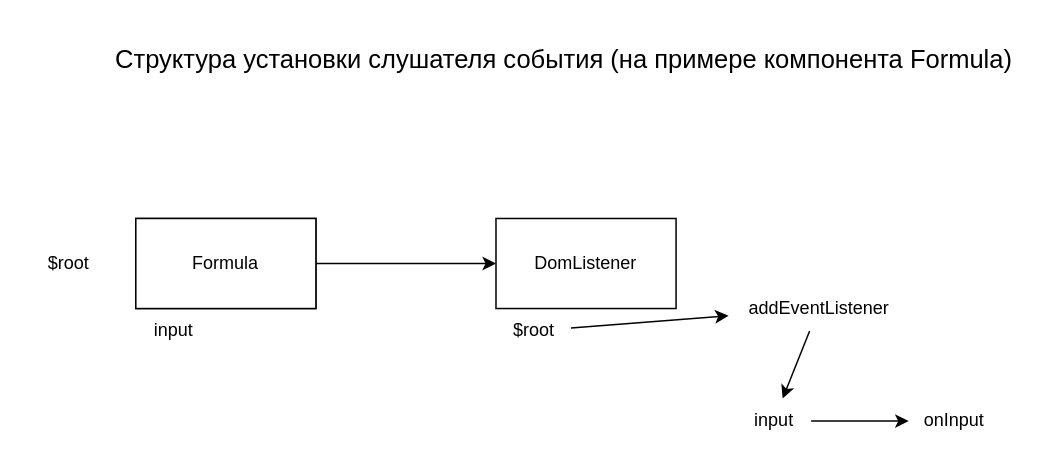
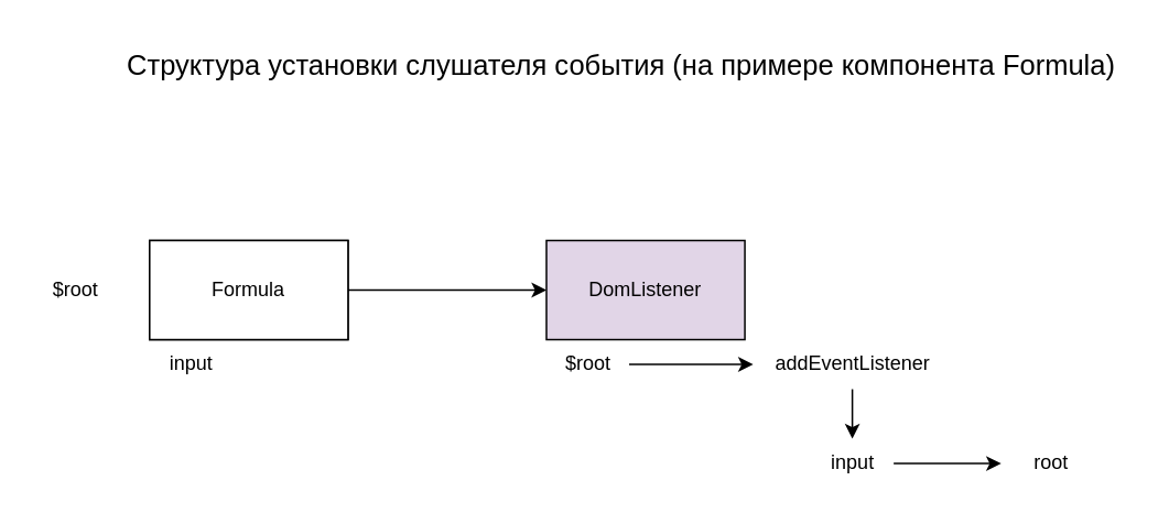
  <mxCell id="0" />
  <mxCell id="1" parent="0" />
  <mxCell id="2" value="Formula" style="rounded=0;whiteSpace=wrap;html=1;" vertex="1" parent="1"><mxGeometry x="90" y="145" width="120" height="60" as="geometry" /></mxCell>
  <mxCell id="3" style="edgeStyle=none;html=1;" edge="1" parent="1" source="4" target="5"><mxGeometry relative="1" as="geometry" /></mxCell>
  <mxCell id="4" value="Formula" style="rounded=0;whiteSpace=wrap;html=1;" vertex="1" parent="1"><mxGeometry x="90" y="145" width="120" height="60" as="geometry" /></mxCell>
- <mxCell id="5" value="DomListener" style="rounded=0;whiteSpace=wrap;html=1;" vertex="1" parent="1"><mxGeometry x="330" y="145" width="120" height="60" as="geometry" /></mxCell>
+ <mxCell id="5" value="DomListener" style="rounded=0;whiteSpace=wrap;html=1;fillColor=#e1d5e7;" vertex="1" parent="1"><mxGeometry x="330" y="145" width="120" height="60" as="geometry" /></mxCell>
  <mxCell id="6" value="$root" style="text;html=1;align=center;verticalAlign=middle;resizable=0;points=[];autosize=1;strokeColor=none;fillColor=none;" vertex="1" parent="1"><mxGeometry x="20" y="160" width="50" height="30" as="geometry" /></mxCell>
  <mxCell id="7" value="" style="edgeStyle=none;html=1;" edge="1" parent="1" source="8" target="13"><mxGeometry relative="1" as="geometry" /></mxCell>
  <mxCell id="8" value="input" style="text;html=1;align=center;verticalAlign=middle;resizable=0;points=[];autosize=1;strokeColor=none;fillColor=none;" vertex="1" parent="1"><mxGeometry x="490" y="265" width="50" height="30" as="geometry" /></mxCell>
  <mxCell id="9" value="" style="edgeStyle=none;html=1;" edge="1" parent="1" source="10" target="12"><mxGeometry relative="1" as="geometry" /></mxCell>
  <mxCell id="10" value="$root" style="text;html=1;align=center;verticalAlign=middle;resizable=0;points=[];autosize=1;strokeColor=none;fillColor=none;" vertex="1" parent="1"><mxGeometry x="330" y="205" width="50" height="30" as="geometry" /></mxCell>
  <mxCell id="11" value="" style="edgeStyle=none;html=1;" edge="1" parent="1" source="12" target="8"><mxGeometry relative="1" as="geometry" /></mxCell>
- <mxCell id="12" value="addEventListener" style="text;html=1;align=center;verticalAlign=middle;resizable=0;points=[];autosize=1;strokeColor=none;fillColor=none;" vertex="1" parent="1"><mxGeometry x="485" y="190" width="120" height="30" as="geometry" /></mxCell>
- <mxCell id="13" value="onInput" style="text;html=1;align=center;verticalAlign=middle;resizable=0;points=[];autosize=1;strokeColor=none;fillColor=none;" vertex="1" parent="1"><mxGeometry x="605" y="265" width="60" height="30" as="geometry" /></mxCell>
+ <mxCell id="12" value="addEventListener" style="text;html=1;align=center;verticalAlign=middle;resizable=0;points=[];autosize=1;strokeColor=none;fillColor=none;" vertex="1" parent="1"><mxGeometry x="455" y="205" width="120" height="30" as="geometry" /></mxCell>
+ <mxCell id="13" value="root" style="text;html=1;align=center;verticalAlign=middle;resizable=0;points=[];autosize=1;strokeColor=none;fillColor=none;" vertex="1" parent="1"><mxGeometry x="605" y="265" width="60" height="30" as="geometry" /></mxCell>
  <mxCell id="14" value="Структура установки слушателя события (на примере компонента Formula)" style="text;html=1;align=center;verticalAlign=middle;resizable=0;points=[];autosize=1;strokeColor=none;fillColor=none;spacing=3;fontSize=17;" vertex="1" parent="1"><mxGeometry x="65" y="20" width="620" height="40" as="geometry" /></mxCell>
  <mxCell id="15" value="input" style="text;html=1;align=center;verticalAlign=middle;resizable=0;points=[];autosize=1;strokeColor=none;fillColor=none;" vertex="1" parent="1"><mxGeometry x="90" y="205" width="50" height="30" as="geometry" /></mxCell>
